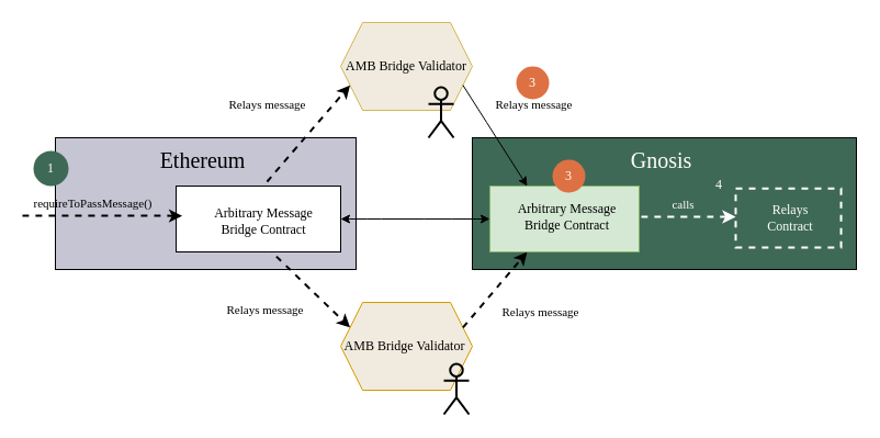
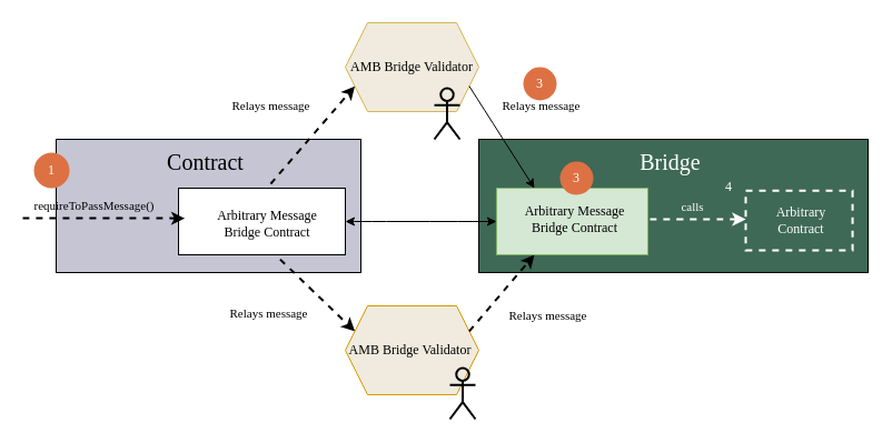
  <mxCell id="0" />
  <mxCell id="1" parent="0" />
  <mxCell id="2" value="" style="rounded=0;whiteSpace=wrap;html=1;fontFamily=Comic Sans MS;labelBackgroundColor=#3E6957;fillColor=#3e6957;" vertex="1" parent="1"><mxGeometry x="430" y="125" width="350" height="120" as="geometry" /></mxCell>
  <mxCell id="3" value="" style="rounded=0;whiteSpace=wrap;html=1;fontFamily=Comic Sans MS;fontColor=none;noLabel=1;labelBackgroundColor=none;fillColor=#c6c5d4;" vertex="1" parent="1"><mxGeometry x="50" y="125" width="274" height="120" as="geometry" /></mxCell>
- <mxCell id="4" value="Ethereum" style="text;html=1;strokeColor=none;fillColor=none;align=center;verticalAlign=middle;whiteSpace=wrap;rounded=0;fontFamily=Comic Sans MS;fontSize=20;" vertex="1" parent="1"><mxGeometry x="117" y="125" width="135" height="40" as="geometry" /></mxCell>
- <mxCell id="5" value="Gnosis" style="text;html=1;strokeColor=none;fillColor=none;align=center;verticalAlign=middle;whiteSpace=wrap;rounded=0;fontFamily=Comic Sans MS;fontSize=20;fontColor=#FFFFFF;" vertex="1" parent="1"><mxGeometry x="535" y="125" width="135" height="40" as="geometry" /></mxCell>
+ <mxCell id="4" value="Contract" style="text;html=1;strokeColor=none;fillColor=none;align=center;verticalAlign=middle;whiteSpace=wrap;rounded=0;fontFamily=Comic Sans MS;fontSize=20;" vertex="1" parent="1"><mxGeometry x="117" y="125" width="135" height="40" as="geometry" /></mxCell>
+ <mxCell id="5" value="Bridge" style="text;html=1;strokeColor=none;fillColor=none;align=center;verticalAlign=middle;whiteSpace=wrap;rounded=0;fontFamily=Comic Sans MS;fontSize=20;fontColor=#FFFFFF;" vertex="1" parent="1"><mxGeometry x="535" y="125" width="135" height="40" as="geometry" /></mxCell>
  <mxCell id="6" value="AMB Bridge Validator&amp;nbsp;" style="shape=hexagon;perimeter=hexagonPerimeter2;whiteSpace=wrap;html=1;fixedSize=1;fillColor=#F0EBDE;strokeColor=#d79b00;fontFamily=Comic Sans MS;rounded=0;" vertex="1" parent="1"><mxGeometry x="310" y="275" width="120" height="80" as="geometry" /></mxCell>
  <mxCell id="7" value="AMB Bridge Validator" style="shape=hexagon;perimeter=hexagonPerimeter2;whiteSpace=wrap;html=1;fixedSize=1;fillColor=#F0EBDE;strokeColor=#d6b656;fontFamily=Comic Sans MS;rounded=0;" vertex="1" parent="1"><mxGeometry x="310" y="20" width="120" height="80" as="geometry" /></mxCell>
  <mxCell id="8" value="Relays message" style="endArrow=classic;html=1;exitX=1;exitY=0.25;exitDx=0;exitDy=0;entryX=0.25;entryY=1;entryDx=0;entryDy=0;strokeWidth=2;fontFamily=Comic Sans MS;labelBackgroundColor=none;rounded=0;curved=1;dashed=1;" edge="1" parent="1" source="6" target="18"><mxGeometry x="0.243" y="-44" width="50" height="50" relative="1" as="geometry"><mxPoint x="380" y="275" as="sourcePoint" /><mxPoint x="430" y="225" as="targetPoint" /><mxPoint x="1" as="offset" /></mxGeometry></mxCell>
  <mxCell id="9" value="Relays message" style="endArrow=classic;html=1;exitX=1;exitY=0.75;exitDx=0;exitDy=0;entryX=0.25;entryY=0;entryDx=0;entryDy=0;strokeWidth=1;fontFamily=Comic Sans MS;labelBackgroundColor=none;rounded=0;curved=1;" edge="1" parent="1" source="7" target="18"><mxGeometry x="-0.079" y="46" width="50" height="50" relative="1" as="geometry"><mxPoint x="465" y="330" as="sourcePoint" /><mxPoint x="518.973" y="235" as="targetPoint" /><mxPoint x="-1" as="offset" /></mxGeometry></mxCell>
  <mxCell id="10" value="Relays message" style="endArrow=classic;dashed=1;html=1;strokeWidth=2;entryX=0;entryY=0.25;entryDx=0;entryDy=0;exitX=0.75;exitY=1;exitDx=0;exitDy=0;endFill=1;fontFamily=Comic Sans MS;labelBackgroundColor=none;rounded=0;curved=1;" edge="1" parent="1" target="6"><mxGeometry x="-0.282" y="-42" width="50" height="50" relative="1" as="geometry"><mxPoint x="242.929" y="225" as="sourcePoint" /><mxPoint x="430" y="225" as="targetPoint" /><mxPoint as="offset" /></mxGeometry></mxCell>
  <mxCell id="11" value="Relays message" style="endArrow=classic;dashed=1;html=1;strokeWidth=2;entryX=0;entryY=0.75;entryDx=0;entryDy=0;exitX=0.75;exitY=0;exitDx=0;exitDy=0;endFill=1;fontFamily=Comic Sans MS;labelBackgroundColor=none;rounded=0;curved=1;" edge="1" parent="1" target="7"><mxGeometry x="-0.093" y="46" width="50" height="50" relative="1" as="geometry"><mxPoint x="242.929" y="165" as="sourcePoint" /><mxPoint x="270" y="330" as="targetPoint" /><mxPoint as="offset" /></mxGeometry></mxCell>
  <mxCell id="12" value="3" style="ellipse;whiteSpace=wrap;html=1;dashed=1;fontFamily=Comic Sans MS;fontSize=12;fontColor=#FFFFFF;strokeColor=none;strokeWidth=2;fillColor=#DD7143;rounded=0;" vertex="1" parent="1"><mxGeometry x="470" y="60" width="30" height="30" as="geometry" /></mxCell>
  <mxCell id="13" value="4" style="ellipse;whiteSpace=wrap;html=1;dashed=1;fontFamily=Comic Sans MS;fontSize=12;fontColor=#FFFFFF;strokeColor=none;strokeWidth=2;fillColor=#3e6957;rounded=0;" vertex="1" parent="1"><mxGeometry x="640" y="153.13" width="30" height="30" as="geometry" /></mxCell>
  <mxCell id="14" value="" style="rounded=0;whiteSpace=wrap;html=1;fontFamily=Comic Sans MS;" vertex="1" parent="1"><mxGeometry x="160" y="169" width="150" height="60" as="geometry" /></mxCell>
  <mxCell id="15" value="" style="endArrow=classic;startArrow=classic;html=1;fontFamily=Comic Sans MS;entryX=0;entryY=0.5;entryDx=0;entryDy=0;exitX=1;exitY=0.5;exitDx=0;exitDy=0;rounded=0;curved=1;" edge="1" parent="1" source="14" target="18"><mxGeometry width="50" height="50" relative="1" as="geometry"><mxPoint x="297.571" y="165" as="sourcePoint" /><mxPoint x="364.054" y="305" as="targetPoint" /></mxGeometry></mxCell>
  <mxCell id="16" value="Arbitrary Message Bridge Contract" style="text;html=1;strokeColor=none;fillColor=none;align=center;verticalAlign=middle;whiteSpace=wrap;rounded=0;fontFamily=Comic Sans MS;fontSize=12;" vertex="1" parent="1"><mxGeometry x="180" y="183.5" width="120" height="35.5" as="geometry" /></mxCell>
  <mxCell id="17" value="" style="group;fontFamily=Comic Sans MS;fontSize=11;rounded=0;" vertex="1" connectable="0" parent="1"><mxGeometry x="445.96" y="169" width="147.04" height="60" as="geometry" /></mxCell>
  <mxCell id="18" value="" style="rounded=0;whiteSpace=wrap;html=1;fontFamily=Comic Sans MS;fillColor=#d5e8d4;strokeColor=#82b366;" vertex="1" parent="17"><mxGeometry width="136.04" height="60" as="geometry" /></mxCell>
  <mxCell id="19" value="Arbitrary Message Bridge Contract" style="text;html=1;strokeColor=none;fillColor=none;align=center;verticalAlign=middle;whiteSpace=wrap;rounded=0;fontFamily=Comic Sans MS;fontSize=12;" vertex="1" parent="17"><mxGeometry x="14.58" y="13" width="111.46" height="30" as="geometry" /></mxCell>
  <mxCell id="20" value="3" style="ellipse;whiteSpace=wrap;html=1;dashed=1;fontFamily=Comic Sans MS;fontSize=12;fontColor=#FFFFFF;strokeColor=none;strokeWidth=2;fillColor=#DD7143;rounded=0;" vertex="1" parent="1"><mxGeometry x="503" y="145" width="30" height="30" as="geometry" /></mxCell>
  <mxCell id="21" value="" style="shape=umlActor;verticalLabelPosition=bottom;verticalAlign=top;html=1;outlineConnect=0;fontFamily=Comic Sans MS;fontSize=13;fontColor=#FFFFFF;strokeColor=default;strokeWidth=2;fillColor=none;rounded=0;" vertex="1" parent="1"><mxGeometry x="390" y="79" width="23" height="46" as="geometry" /></mxCell>
  <mxCell id="22" value="" style="shape=umlActor;verticalLabelPosition=bottom;verticalAlign=top;html=1;outlineConnect=0;fontFamily=Comic Sans MS;fontSize=13;fontColor=#FFFFFF;strokeColor=default;strokeWidth=2;fillColor=none;rounded=0;" vertex="1" parent="1"><mxGeometry x="404" y="331" width="23" height="46" as="geometry" /></mxCell>
  <mxCell id="23" value="requireToPassMessage()" style="endArrow=classic;dashed=1;html=1;strokeWidth=2;entryX=0;entryY=0.75;entryDx=0;entryDy=0;endFill=1;fontFamily=Comic Sans MS;labelBackgroundColor=none;rounded=0;curved=1;" edge="1" parent="1"><mxGeometry x="-0.116" y="11" width="50" height="50" relative="1" as="geometry"><mxPoint x="20" y="196" as="sourcePoint" /><mxPoint x="165.641" y="196.143" as="targetPoint" /><mxPoint as="offset" /></mxGeometry></mxCell>
- <mxCell id="24" value="1" style="ellipse;whiteSpace=wrap;html=1;dashed=1;fontFamily=Comic Sans MS;fontSize=12;fontColor=#FFFFFF;strokeColor=none;strokeWidth=2;fillColor=#3e6957;rounded=0;" vertex="1" parent="1"><mxGeometry x="30" y="137" width="32" height="32" as="geometry" /></mxCell>
+ <mxCell id="24" value="1" style="ellipse;whiteSpace=wrap;html=1;dashed=1;fontFamily=Comic Sans MS;fontSize=12;fontColor=#FFFFFF;strokeColor=none;strokeWidth=2;fillColor=#DD7143;rounded=0;" vertex="1" parent="1"><mxGeometry x="30" y="137" width="32" height="32" as="geometry" /></mxCell>
  <mxCell id="25" value="calls" style="endArrow=classic;dashed=1;html=1;strokeWidth=2;endFill=1;fontFamily=Comic Sans MS;labelBackgroundColor=none;rounded=0;curved=1;strokeColor=#FFFFFF;fontColor=#FFFFFF;" edge="1" parent="1"><mxGeometry x="-0.116" y="11" width="50" height="50" relative="1" as="geometry"><mxPoint x="584" y="197" as="sourcePoint" /><mxPoint x="670" y="197" as="targetPoint" /><mxPoint as="offset" /></mxGeometry></mxCell>
  <mxCell id="26" value="" style="rounded=0;whiteSpace=wrap;html=1;fontFamily=Comic Sans MS;fillColor=none;strokeColor=#FFFFFF;dashed=1;strokeWidth=2;" vertex="1" parent="1"><mxGeometry x="670" y="171.25" width="96.04" height="53.75" as="geometry" /></mxCell>
- <mxCell id="27" value="Relays&lt;br&gt;Contract" style="text;html=1;strokeColor=none;fillColor=none;align=center;verticalAlign=middle;whiteSpace=wrap;rounded=0;fontFamily=Comic Sans MS;fontSize=12;fontColor=#FFFFFF;" vertex="1" parent="1"><mxGeometry x="680" y="183.13" width="80" height="30" as="geometry" /></mxCell>
+ <mxCell id="27" value="Arbitrary&lt;br&gt;Contract" style="text;html=1;strokeColor=none;fillColor=none;align=center;verticalAlign=middle;whiteSpace=wrap;rounded=0;fontFamily=Comic Sans MS;fontSize=12;fontColor=#FFFFFF;" vertex="1" parent="1"><mxGeometry x="680" y="183.13" width="80" height="30" as="geometry" /></mxCell>
